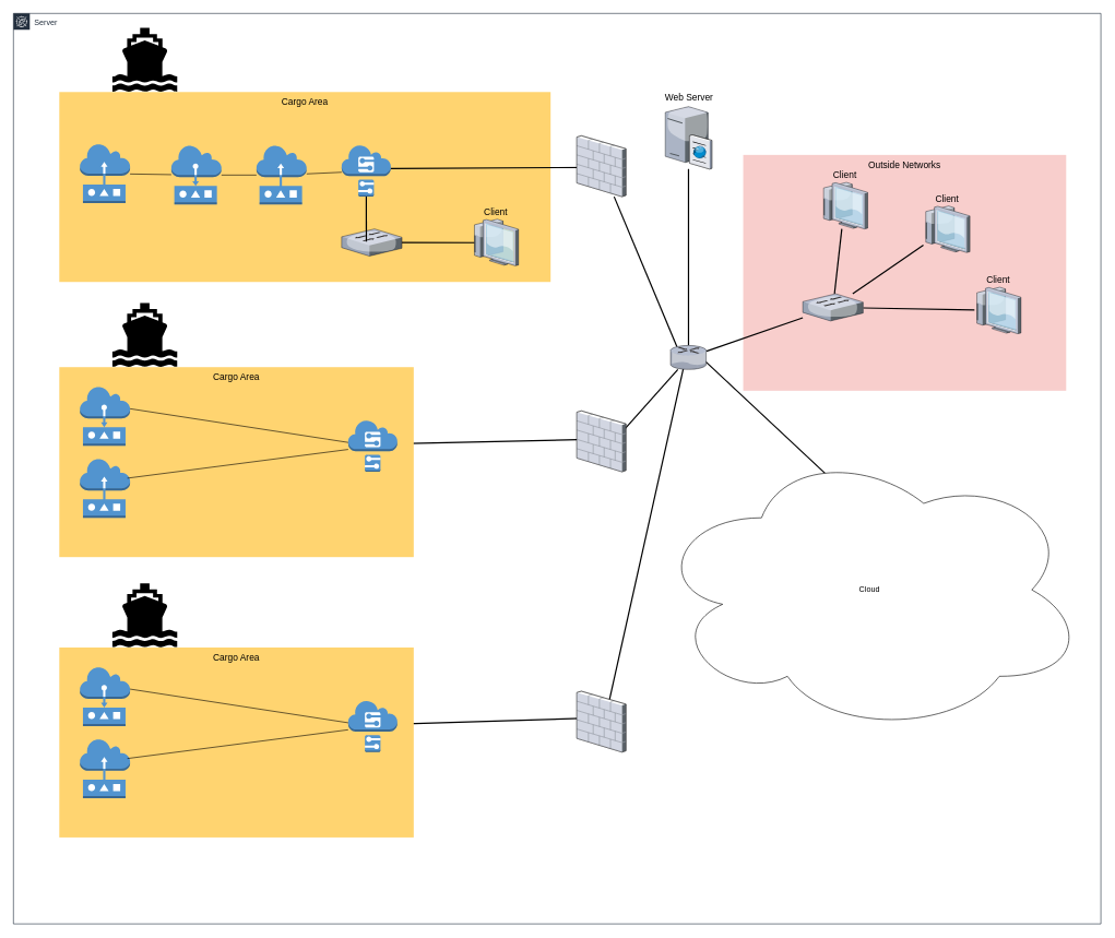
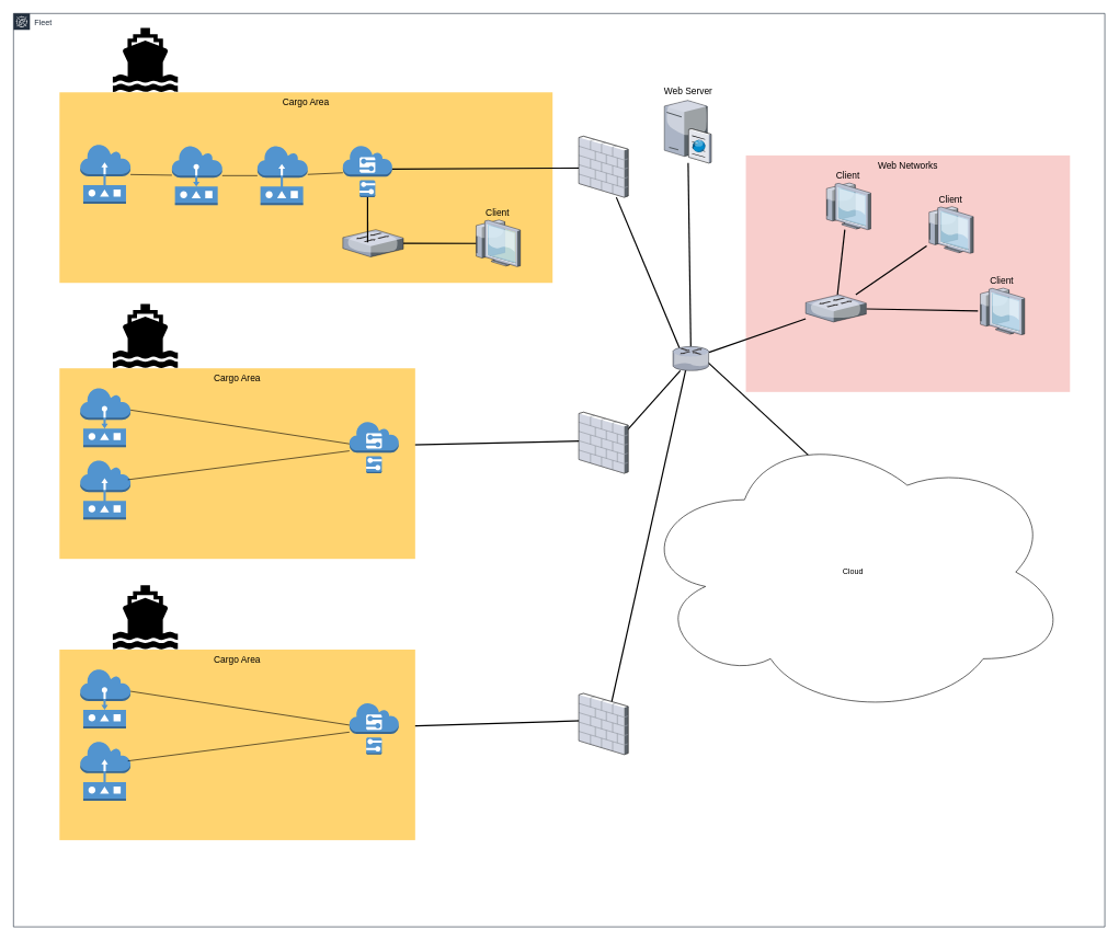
  <mxCell id="0" style=";html=1;" />
  <mxCell id="1" style=";html=1;" parent="0" />
- <mxCell id="2" value="Server" style="sketch=0;outlineConnect=0;gradientColor=none;html=1;whiteSpace=wrap;fontSize=12;fontStyle=0;shape=mxgraph.aws4.group;grIcon=mxgraph.aws4.group_spot_fleet;strokeColor=#232F3E;fillColor=none;verticalAlign=top;align=left;spacingLeft=30;fontColor=#232F3E;dashed=0;" vertex="1" parent="1"><mxGeometry x="20" y="20" width="1660" height="1390" as="geometry" /></mxCell>
- <mxCell id="3" value="Outside Networks" style="whiteSpace=wrap;html=1;fillColor=#f8cecc;fontSize=14;strokeColor=none;verticalAlign=top;" parent="1" vertex="1"><mxGeometry x="1134" y="236" width="493" height="360" as="geometry" /></mxCell>
+ <mxCell id="2" value="Fleet" style="sketch=0;outlineConnect=0;gradientColor=none;html=1;whiteSpace=wrap;fontSize=12;fontStyle=0;shape=mxgraph.aws4.group;grIcon=mxgraph.aws4.group_spot_fleet;strokeColor=#232F3E;fillColor=none;verticalAlign=top;align=left;spacingLeft=30;fontColor=#232F3E;dashed=0;" vertex="1" parent="1"><mxGeometry x="20" y="20" width="1660" height="1390" as="geometry" /></mxCell>
+ <mxCell id="3" value="Web Networks" style="whiteSpace=wrap;html=1;fillColor=#f8cecc;fontSize=14;strokeColor=none;verticalAlign=top;" parent="1" vertex="1"><mxGeometry x="1134" y="236" width="493" height="360" as="geometry" /></mxCell>
  <mxCell id="4" value="Cargo Area" style="whiteSpace=wrap;html=1;fillColor=#FFD470;gradientColor=none;fontSize=14;strokeColor=none;verticalAlign=top;" parent="1" vertex="1"><mxGeometry x="90" y="140" width="750" height="290" as="geometry" /></mxCell>
  <mxCell id="5" style="edgeStyle=none;rounded=0;html=1;startSize=10;endSize=10;jettySize=auto;orthogonalLoop=1;fontSize=14;endArrow=none;endFill=0;strokeWidth=2;exitX=1;exitY=0.45;exitDx=0;exitDy=0;exitPerimeter=0;entryX=0.37;entryY=0.519;entryDx=0;entryDy=0;entryPerimeter=0;" parent="1" source="20" target="10" edge="1"><mxGeometry relative="1" as="geometry"><mxPoint x="624" y="141.126" as="sourcePoint" /><mxPoint x="691" y="254.269" as="targetPoint" /></mxGeometry></mxCell>
  <mxCell id="6" style="edgeStyle=none;rounded=0;html=1;startSize=10;endSize=10;jettySize=auto;orthogonalLoop=1;fontSize=14;endArrow=none;endFill=0;strokeWidth=2;" parent="1" source="34" target="8" edge="1"><mxGeometry relative="1" as="geometry" /></mxCell>
  <mxCell id="7" style="edgeStyle=none;rounded=0;html=1;startSize=10;endSize=10;jettySize=auto;orthogonalLoop=1;fontSize=14;endArrow=none;endFill=0;strokeWidth=2;" parent="1" source="34" target="14" edge="1"><mxGeometry relative="1" as="geometry" /></mxCell>
- <mxCell id="8" value="Web Server" style="verticalLabelPosition=top;aspect=fixed;html=1;verticalAlign=bottom;strokeColor=none;shape=mxgraph.citrix.cache_server;fillColor=#66B2FF;gradientColor=#0066CC;fontSize=14;labelPosition=center;align=center;" parent="1" vertex="1"><mxGeometry x="1015" y="160" width="71" height="97.5" as="geometry" /></mxCell>
+ <mxCell id="8" value="Web Server" style="verticalLabelPosition=top;aspect=fixed;html=1;verticalAlign=bottom;strokeColor=none;shape=mxgraph.citrix.cache_server;fillColor=#66B2FF;gradientColor=#0066CC;fontSize=14;labelPosition=center;align=center;" parent="1" vertex="1"><mxGeometry x="1010" y="150" width="71" height="97.5" as="geometry" /></mxCell>
  <mxCell id="9" style="edgeStyle=none;rounded=0;html=1;startSize=10;endSize=10;jettySize=auto;orthogonalLoop=1;fontSize=14;endArrow=none;endFill=0;strokeWidth=2;entryX=0.251;entryY=0.314;entryDx=0;entryDy=0;entryPerimeter=0;" parent="1" source="10" target="34" edge="1"><mxGeometry relative="1" as="geometry" /></mxCell>
  <mxCell id="10" value="" style="verticalLabelPosition=bottom;aspect=fixed;html=1;verticalAlign=top;strokeColor=none;shape=mxgraph.citrix.firewall;fillColor=#66B2FF;gradientColor=#0066CC;fontSize=14;" parent="1" vertex="1"><mxGeometry x="880" y="206.75" width="75" height="93" as="geometry" /></mxCell>
  <mxCell id="11" style="edgeStyle=none;rounded=0;html=1;startSize=10;endSize=10;jettySize=auto;orthogonalLoop=1;fontSize=14;endArrow=none;endFill=0;strokeWidth=2;" parent="1" source="14" target="17" edge="1"><mxGeometry relative="1" as="geometry" /></mxCell>
  <mxCell id="12" style="edgeStyle=none;rounded=0;html=1;startSize=10;endSize=10;jettySize=auto;orthogonalLoop=1;fontSize=14;endArrow=none;endFill=0;strokeWidth=2;" parent="1" source="14" target="16" edge="1"><mxGeometry relative="1" as="geometry" /></mxCell>
  <mxCell id="13" style="edgeStyle=none;rounded=0;html=1;startSize=10;endSize=10;jettySize=auto;orthogonalLoop=1;fontSize=14;endArrow=none;endFill=0;strokeWidth=2;" parent="1" source="14" target="15" edge="1"><mxGeometry relative="1" as="geometry" /></mxCell>
  <mxCell id="14" value="" style="verticalLabelPosition=bottom;aspect=fixed;html=1;verticalAlign=top;strokeColor=none;shape=mxgraph.citrix.switch;fillColor=#66B2FF;gradientColor=#0066CC;fontSize=14;" parent="1" vertex="1"><mxGeometry x="1225" y="448" width="92" height="41.5" as="geometry" /></mxCell>
  <mxCell id="15" value="Client" style="verticalLabelPosition=top;aspect=fixed;html=1;verticalAlign=bottom;strokeColor=none;shape=mxgraph.citrix.thin_client;fillColor=#66B2FF;gradientColor=#0066CC;fontSize=14;labelPosition=center;align=center;" parent="1" vertex="1"><mxGeometry x="1487" y="438" width="71" height="71" as="geometry" /></mxCell>
  <mxCell id="16" value="Client" style="verticalLabelPosition=top;aspect=fixed;html=1;verticalAlign=bottom;strokeColor=none;shape=mxgraph.citrix.thin_client;fillColor=#66B2FF;gradientColor=#0066CC;fontSize=14;labelPosition=center;align=center;" parent="1" vertex="1"><mxGeometry x="1409" y="314" width="71" height="71" as="geometry" /></mxCell>
  <mxCell id="17" value="Client" style="verticalLabelPosition=top;aspect=fixed;html=1;verticalAlign=bottom;strokeColor=none;shape=mxgraph.citrix.thin_client;fillColor=#66B2FF;gradientColor=#0066CC;fontSize=14;labelPosition=center;align=center;" parent="1" vertex="1"><mxGeometry x="1253" y="278" width="71" height="71" as="geometry" /></mxCell>
  <mxCell id="18" value="" style="shape=mxgraph.signs.transportation.ship_2;html=1;pointerEvents=1;fillColor=#000000;strokeColor=none;verticalLabelPosition=bottom;verticalAlign=top;align=center;" vertex="1" parent="1"><mxGeometry x="171" y="42" width="99" height="98" as="geometry" /></mxCell>
  <mxCell id="19" value="" style="outlineConnect=0;dashed=0;verticalLabelPosition=bottom;verticalAlign=top;align=center;html=1;shape=mxgraph.aws3.actuator;fillColor=#5294CF;gradientColor=none;" vertex="1" parent="1"><mxGeometry x="261" y="221.75" width="76.5" height="90" as="geometry" /></mxCell>
  <mxCell id="20" value="" style="outlineConnect=0;dashed=0;verticalLabelPosition=bottom;verticalAlign=top;align=center;html=1;shape=mxgraph.aws3.simulator;fillColor=#5294CF;gradientColor=none;" vertex="1" parent="1"><mxGeometry x="521" y="221.75" width="75" height="78" as="geometry" /></mxCell>
  <mxCell id="21" value="" style="outlineConnect=0;dashed=0;verticalLabelPosition=bottom;verticalAlign=top;align=center;html=1;shape=mxgraph.aws3.sensor;fillColor=#5294CF;gradientColor=none;" vertex="1" parent="1"><mxGeometry x="391" y="221.75" width="76.5" height="90" as="geometry" /></mxCell>
  <mxCell id="22" value="" style="endArrow=none;html=1;rounded=0;" edge="1" parent="1" source="21" target="20"><mxGeometry width="50" height="50" relative="1" as="geometry"><mxPoint x="194" y="309.5" as="sourcePoint" /><mxPoint x="244" y="259.5" as="targetPoint" /></mxGeometry></mxCell>
  <mxCell id="23" value="" style="endArrow=none;html=1;rounded=0;" edge="1" parent="1" source="19" target="21"><mxGeometry width="50" height="50" relative="1" as="geometry"><mxPoint x="198" y="203.5" as="sourcePoint" /><mxPoint x="414" y="170" as="targetPoint" /></mxGeometry></mxCell>
  <mxCell id="24" style="edgeStyle=none;rounded=0;html=1;startSize=10;endSize=10;jettySize=auto;orthogonalLoop=1;fontSize=14;endArrow=none;endFill=0;strokeWidth=2;exitX=1;exitY=0.45;exitDx=0;exitDy=0;exitPerimeter=0;entryX=0.487;entryY=0.465;entryDx=0;entryDy=0;entryPerimeter=0;" edge="1" parent="1" source="43" target="26"><mxGeometry relative="1" as="geometry"><mxPoint x="624" y="561.126" as="sourcePoint" /><mxPoint x="691" y="674.352" as="targetPoint" /></mxGeometry></mxCell>
  <mxCell id="25" style="edgeStyle=none;rounded=0;html=1;startSize=10;endSize=10;jettySize=auto;orthogonalLoop=1;fontSize=14;endArrow=none;endFill=0;strokeWidth=2;exitX=0.778;exitY=0.477;exitDx=0;exitDy=0;exitPerimeter=0;" edge="1" parent="1" source="26" target="34"><mxGeometry relative="1" as="geometry"><mxPoint x="655" y="288" as="sourcePoint" /><mxPoint x="1033" y="537" as="targetPoint" /></mxGeometry></mxCell>
  <mxCell id="26" value="" style="verticalLabelPosition=bottom;aspect=fixed;html=1;verticalAlign=top;strokeColor=none;shape=mxgraph.citrix.firewall;fillColor=#66B2FF;gradientColor=#0066CC;fontSize=14;" vertex="1" parent="1"><mxGeometry x="880" y="626.75" width="75" height="93" as="geometry" /></mxCell>
  <mxCell id="27" value="" style="outlineConnect=0;dashed=0;verticalLabelPosition=bottom;verticalAlign=top;align=center;html=1;shape=mxgraph.aws3.sensor;fillColor=#5294CF;gradientColor=none;" vertex="1" parent="1"><mxGeometry x="121.5" y="219.5" width="76.5" height="90" as="geometry" /></mxCell>
  <mxCell id="28" value="" style="endArrow=none;html=1;rounded=0;" edge="1" parent="1" source="27" target="19"><mxGeometry width="50" height="50" relative="1" as="geometry"><mxPoint x="348" y="276" as="sourcePoint" /><mxPoint x="371" y="275" as="targetPoint" /></mxGeometry></mxCell>
  <mxCell id="29" style="edgeStyle=none;rounded=0;html=1;startSize=10;endSize=10;jettySize=auto;orthogonalLoop=1;fontSize=14;endArrow=none;endFill=0;strokeWidth=2;exitX=1;exitY=0.45;exitDx=0;exitDy=0;exitPerimeter=0;entryX=0.603;entryY=0.433;entryDx=0;entryDy=0;entryPerimeter=0;" edge="1" parent="1" source="51" target="31"><mxGeometry relative="1" as="geometry"><mxPoint x="634" y="989.126" as="sourcePoint" /><mxPoint x="701" y="1102.352" as="targetPoint" /></mxGeometry></mxCell>
  <mxCell id="30" style="edgeStyle=none;rounded=0;html=1;startSize=10;endSize=10;jettySize=auto;orthogonalLoop=1;fontSize=14;endArrow=none;endFill=0;strokeWidth=2;exitX=0.538;exitY=0.599;exitDx=0;exitDy=0;exitPerimeter=0;entryX=0.428;entryY=0.474;entryDx=0;entryDy=0;entryPerimeter=0;" edge="1" parent="1" source="31" target="34"><mxGeometry relative="1" as="geometry"><mxPoint x="898" y="681" as="sourcePoint" /><mxPoint x="1037" y="574" as="targetPoint" /></mxGeometry></mxCell>
  <mxCell id="31" value="" style="verticalLabelPosition=bottom;aspect=fixed;html=1;verticalAlign=top;strokeColor=none;shape=mxgraph.citrix.firewall;fillColor=#66B2FF;gradientColor=#0066CC;fontSize=14;" vertex="1" parent="1"><mxGeometry x="880" y="1054.75" width="75" height="93" as="geometry" /></mxCell>
  <mxCell id="32" style="edgeStyle=none;rounded=0;html=1;startSize=10;endSize=10;jettySize=auto;orthogonalLoop=1;fontSize=14;endArrow=none;endFill=0;strokeWidth=2;entryX=0.4;entryY=0.1;entryDx=0;entryDy=0;entryPerimeter=0;" edge="1" parent="1" target="33"><mxGeometry relative="1" as="geometry"><mxPoint x="1061" y="537" as="sourcePoint" /><mxPoint x="1133.528" y="650" as="targetPoint" /></mxGeometry></mxCell>
- <mxCell id="33" value="Cloud" style="ellipse;shape=cloud;whiteSpace=wrap;html=1;align=center;" vertex="1" parent="1"><mxGeometry x="997" y="680" width="660" height="440" as="geometry" /></mxCell>
+ <mxCell id="33" value="Cloud" style="ellipse;shape=cloud;whiteSpace=wrap;html=1;align=center;" vertex="1" parent="1"><mxGeometry x="967" y="650" width="660" height="440" as="geometry" /></mxCell>
  <mxCell id="34" value="" style="verticalLabelPosition=bottom;aspect=fixed;html=1;verticalAlign=top;strokeColor=none;shape=mxgraph.citrix.router;fillColor=#66B2FF;gradientColor=#0066CC;fontSize=14;" parent="1" vertex="1"><mxGeometry x="1023" y="527" width="55" height="36.5" as="geometry" /></mxCell>
  <mxCell id="35" value="" style="verticalLabelPosition=bottom;aspect=fixed;html=1;verticalAlign=top;strokeColor=none;shape=mxgraph.citrix.switch;fillColor=#66B2FF;gradientColor=#0066CC;fontSize=14;" vertex="1" parent="1"><mxGeometry x="521" y="349" width="92" height="41.5" as="geometry" /></mxCell>
  <mxCell id="36" style="edgeStyle=none;rounded=0;html=1;startSize=10;endSize=10;jettySize=auto;orthogonalLoop=1;fontSize=14;endArrow=none;endFill=0;strokeWidth=2;entryX=0.41;entryY=0.464;entryDx=0;entryDy=0;entryPerimeter=0;" edge="1" parent="1" source="20" target="35"><mxGeometry relative="1" as="geometry"><mxPoint x="606" y="267" as="sourcePoint" /><mxPoint x="868" y="265" as="targetPoint" /></mxGeometry></mxCell>
  <mxCell id="37" style="edgeStyle=none;rounded=0;html=1;startSize=10;endSize=10;jettySize=auto;orthogonalLoop=1;fontSize=14;endArrow=none;endFill=0;strokeWidth=2;exitX=0.303;exitY=0.504;exitDx=0;exitDy=0;exitPerimeter=0;" edge="1" parent="1" source="38" target="35"><mxGeometry relative="1" as="geometry"><mxPoint x="1283" y="458" as="sourcePoint" /><mxPoint x="1294" y="359" as="targetPoint" /></mxGeometry></mxCell>
  <mxCell id="38" value="Client" style="verticalLabelPosition=top;aspect=fixed;html=1;verticalAlign=bottom;strokeColor=none;shape=mxgraph.citrix.thin_client;fillColor=#66B2FF;gradientColor=#0066CC;fontSize=14;labelPosition=center;align=center;" vertex="1" parent="1"><mxGeometry x="720" y="334.25" width="71" height="71" as="geometry" /></mxCell>
  <mxCell id="39" value="" style="group" vertex="1" connectable="0" parent="1"><mxGeometry x="90" y="462" width="541" height="388" as="geometry" /></mxCell>
  <mxCell id="40" value="Cargo Area" style="whiteSpace=wrap;html=1;fillColor=#FFD470;gradientColor=none;fontSize=14;strokeColor=none;verticalAlign=top;" vertex="1" parent="39"><mxGeometry y="98" width="541" height="290" as="geometry" /></mxCell>
  <mxCell id="41" value="" style="shape=mxgraph.signs.transportation.ship_2;html=1;pointerEvents=1;fillColor=#000000;strokeColor=none;verticalLabelPosition=bottom;verticalAlign=top;align=center;" vertex="1" parent="39"><mxGeometry x="81" width="99" height="98" as="geometry" /></mxCell>
  <mxCell id="42" value="" style="outlineConnect=0;dashed=0;verticalLabelPosition=bottom;verticalAlign=top;align=center;html=1;shape=mxgraph.aws3.actuator;fillColor=#5294CF;gradientColor=none;" vertex="1" parent="39"><mxGeometry x="31.5" y="128" width="76.5" height="90" as="geometry" /></mxCell>
  <mxCell id="43" value="" style="outlineConnect=0;dashed=0;verticalLabelPosition=bottom;verticalAlign=top;align=center;html=1;shape=mxgraph.aws3.simulator;fillColor=#5294CF;gradientColor=none;" vertex="1" parent="39"><mxGeometry x="441" y="179.75" width="75" height="78" as="geometry" /></mxCell>
  <mxCell id="44" value="" style="outlineConnect=0;dashed=0;verticalLabelPosition=bottom;verticalAlign=top;align=center;html=1;shape=mxgraph.aws3.sensor;fillColor=#5294CF;gradientColor=none;" vertex="1" parent="39"><mxGeometry x="31.5" y="238" width="76.5" height="90" as="geometry" /></mxCell>
  <mxCell id="45" value="" style="endArrow=none;html=1;rounded=0;" edge="1" parent="39" target="43"><mxGeometry width="50" height="50" relative="1" as="geometry"><mxPoint x="104" y="267.5" as="sourcePoint" /><mxPoint x="154" y="217.5" as="targetPoint" /></mxGeometry></mxCell>
  <mxCell id="46" value="" style="endArrow=none;html=1;rounded=0;" edge="1" parent="39" target="43"><mxGeometry width="50" height="50" relative="1" as="geometry"><mxPoint x="108" y="161.5" as="sourcePoint" /><mxPoint x="324" y="128" as="targetPoint" /></mxGeometry></mxCell>
  <mxCell id="47" value="" style="group" vertex="1" connectable="0" parent="1"><mxGeometry x="90" y="890" width="541" height="388" as="geometry" /></mxCell>
  <mxCell id="48" value="Cargo Area" style="whiteSpace=wrap;html=1;fillColor=#FFD470;gradientColor=none;fontSize=14;strokeColor=none;verticalAlign=top;" vertex="1" parent="47"><mxGeometry y="98" width="541" height="290" as="geometry" /></mxCell>
  <mxCell id="49" value="" style="shape=mxgraph.signs.transportation.ship_2;html=1;pointerEvents=1;fillColor=#000000;strokeColor=none;verticalLabelPosition=bottom;verticalAlign=top;align=center;" vertex="1" parent="47"><mxGeometry x="81" width="99" height="98" as="geometry" /></mxCell>
  <mxCell id="50" value="" style="outlineConnect=0;dashed=0;verticalLabelPosition=bottom;verticalAlign=top;align=center;html=1;shape=mxgraph.aws3.actuator;fillColor=#5294CF;gradientColor=none;" vertex="1" parent="47"><mxGeometry x="31.5" y="128" width="76.5" height="90" as="geometry" /></mxCell>
  <mxCell id="51" value="" style="outlineConnect=0;dashed=0;verticalLabelPosition=bottom;verticalAlign=top;align=center;html=1;shape=mxgraph.aws3.simulator;fillColor=#5294CF;gradientColor=none;" vertex="1" parent="47"><mxGeometry x="441" y="179.75" width="75" height="78" as="geometry" /></mxCell>
  <mxCell id="52" value="" style="outlineConnect=0;dashed=0;verticalLabelPosition=bottom;verticalAlign=top;align=center;html=1;shape=mxgraph.aws3.sensor;fillColor=#5294CF;gradientColor=none;" vertex="1" parent="47"><mxGeometry x="31.5" y="238" width="76.5" height="90" as="geometry" /></mxCell>
  <mxCell id="53" value="" style="endArrow=none;html=1;rounded=0;" edge="1" parent="47" target="51"><mxGeometry width="50" height="50" relative="1" as="geometry"><mxPoint x="104" y="267.5" as="sourcePoint" /><mxPoint x="154" y="217.5" as="targetPoint" /></mxGeometry></mxCell>
  <mxCell id="54" value="" style="endArrow=none;html=1;rounded=0;" edge="1" parent="47" target="51"><mxGeometry width="50" height="50" relative="1" as="geometry"><mxPoint x="108" y="161.5" as="sourcePoint" /><mxPoint x="324" y="128" as="targetPoint" /></mxGeometry></mxCell>
